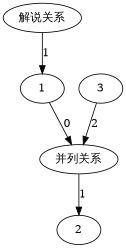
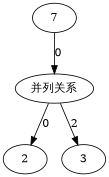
  digraph {
-   n1 [label="解说关系"]
-   n2 [label=1]
+   n2 [label=7]
    n3 [label="并列关系"]
    n4 [label=2]
    n5 [label=3]
-   n1 -> n2 [label=1]
    n2 -> n3 [label=0]
-   n3 -> n4 [label=1]
-   n5 -> n3 [label=2]
+   n3 -> n4 [label=0]
+   n3 -> n5 [label=2]
  }
